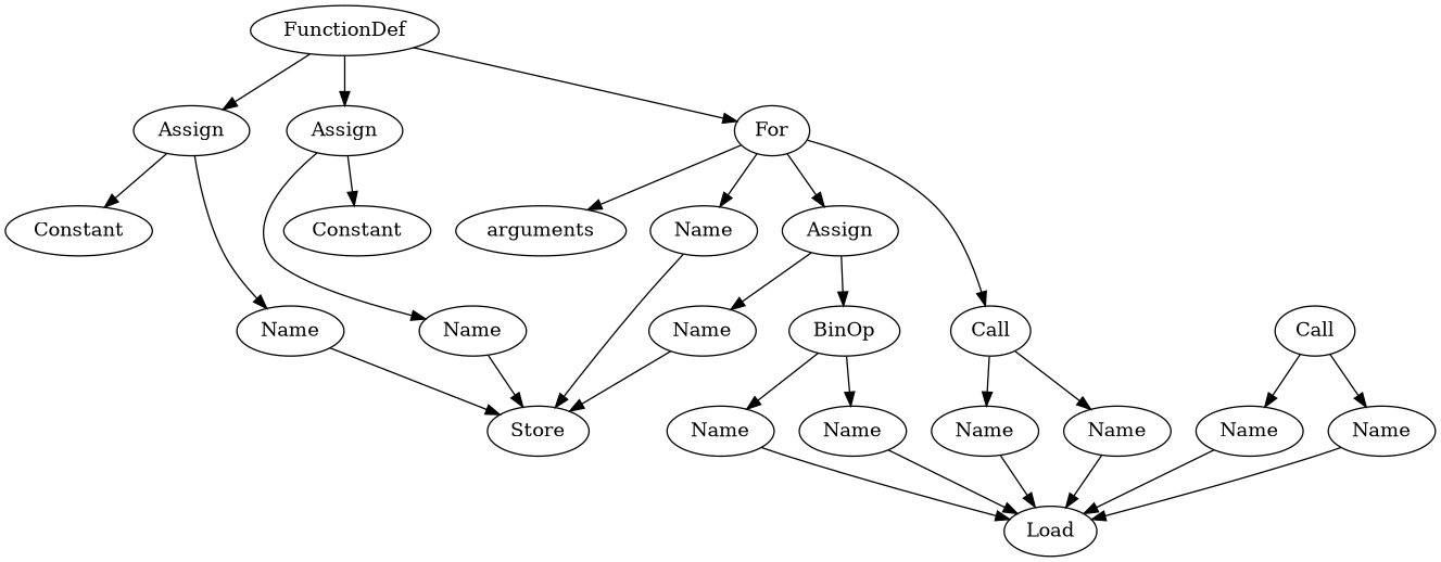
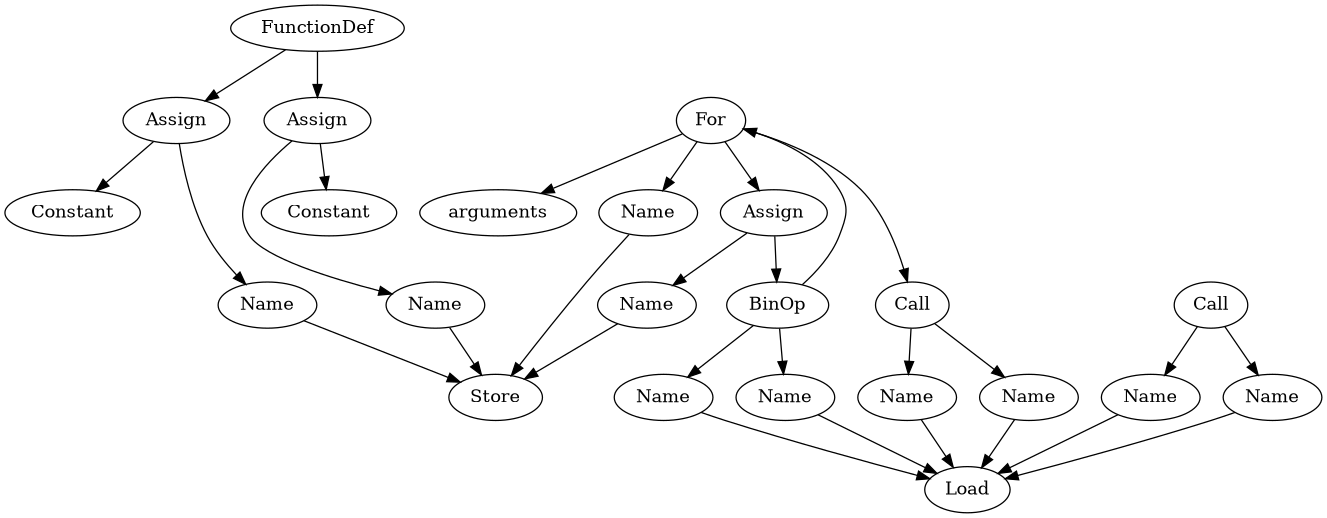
  digraph {
    n1 [label=FunctionDef]
    n2 [label=Assign]
    n3 [label=Assign]
    n4 [label=For]
    n5 [label=arguments]
    n6 [label=Name]
    n7 [label=Constant]
    n8 [label=Name]
    n9 [label=Constant]
    n10 [label=Name]
    n11 [label=Call]
    n12 [label=Assign]
    n13 [label=Store]
    n14 [label=Name]
    n15 [label=Name]
    n16 [label=Name]
    n17 [label=BinOp]
    n18 [label=Load]
    n19 [label=Name]
    n20 [label=Name]
    n21 [label=Call]
    n22 [label=Name]
    n23 [label=Name]
    n1 -> n2
    n1 -> n3
-   n1 -> n4
+   n17 -> n4
    n2 -> n6
    n2 -> n7
    n3 -> n8
    n3 -> n9
    n4 -> n5
    n4 -> n10
    n4 -> n11
    n4 -> n12
    n6 -> n13
    n8 -> n13
    n10 -> n13
    n11 -> n14
    n11 -> n15
    n12 -> n16
    n12 -> n17
    n14 -> n18
    n15 -> n18
    n16 -> n13
    n17 -> n19
    n17 -> n20
    n19 -> n18
    n20 -> n18
    n21 -> n22
    n21 -> n23
    n22 -> n18
    n23 -> n18
  }
